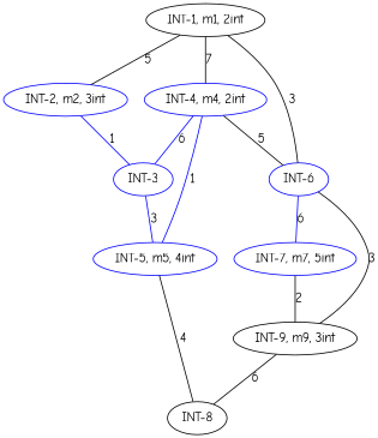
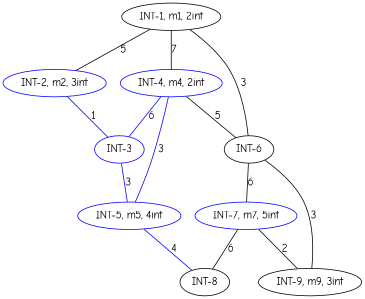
  strict graph {
    fontname="Comic Neue"
    node [color=blue fontname="Comic Neue"]
    edge [color=black fontname="Comic Neue"]
    n1 [color=black label="INT-1, m1, 2int"]
    n2 [label="INT-2, m2, 3int"]
    n3 [label="INT-4, m4, 2int"]
-   n4 [label="INT-6"]
+   n4 [color=black label="INT-6"]
    n5 [label="INT-3"]
    n6 [label="INT-5, m5, 4int"]
    n7 [label="INT-7, m7, 5int"]
    n8 [color=black label="INT-9, m9, 3int"]
    n9 [color=black label="INT-8"]
    n1 -- n2 [label=5]
    n1 -- n3 [label=7]
    n1 -- n4 [label=3]
    n2 -- n5 [color=blue label=1]
    n3 -- n4 [label=5]
    n3 -- n5 [color=blue label=6]
-   n3 -- n6 [color=blue label=1]
-   n4 -- n7 [color=blue label=6]
+   n3 -- n6 [color=blue label=3]
+   n4 -- n7 [label=6]
    n4 -- n8 [label=3]
    n5 -- n6 [color=blue label=3]
-   n6 -- n9 [label=4]
+   n6 -- n9 [color=blue label=4]
    n7 -- n8 [label=2]
-   n8 -- n9 [label=6]
+   n7 -- n9 [label=6]
  }
